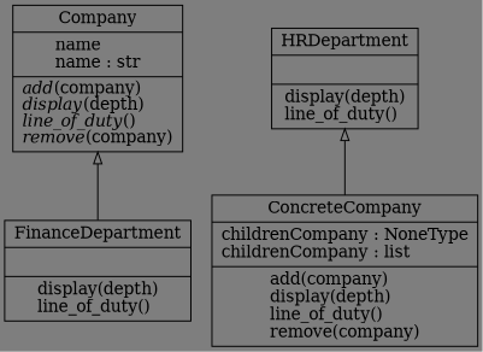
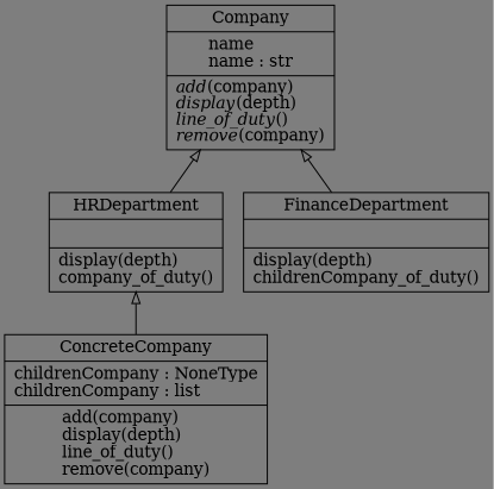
  digraph {
    bgcolor="#7e7e7e"
    rankdir=BT
    node [color=black fontcolor=black shape=record style=solid]
    edge [arrowhead=empty arrowtail=none]
    n1 [label=<{Company|name<br ALIGN="LEFT"/>name : str<br ALIGN="LEFT"/>|<I>add</I>(company)<br ALIGN="LEFT"/><I>display</I>(depth)<br ALIGN="LEFT"/><I>line_of_duty</I>()<br ALIGN="LEFT"/><I>remove</I>(company)<br ALIGN="LEFT"/>}>]
    n2 [label=<{ConcreteCompany|childrenCompany : NoneType<br ALIGN="LEFT"/>childrenCompany : list<br ALIGN="LEFT"/>|add(company)<br ALIGN="LEFT"/>display(depth)<br ALIGN="LEFT"/>line_of_duty()<br ALIGN="LEFT"/>remove(company)<br ALIGN="LEFT"/>}>]
-   n3 [label=<{HRDepartment|<br ALIGN="LEFT"/>|display(depth)<br ALIGN="LEFT"/>line_of_duty()<br ALIGN="LEFT"/>}>]
-   n4 [label=<{FinanceDepartment|<br ALIGN="LEFT"/>|display(depth)<br ALIGN="LEFT"/>line_of_duty()<br ALIGN="LEFT"/>}>]
+   n3 [label=<{HRDepartment|<br ALIGN="LEFT"/>|display(depth)<br ALIGN="LEFT"/>company_of_duty()<br ALIGN="LEFT"/>}>]
+   n4 [label=<{FinanceDepartment|<br ALIGN="LEFT"/>|display(depth)<br ALIGN="LEFT"/>childrenCompany_of_duty()<br ALIGN="LEFT"/>}>]
    n2 -> n3
+   n3 -> n1
    n4 -> n1
  }
